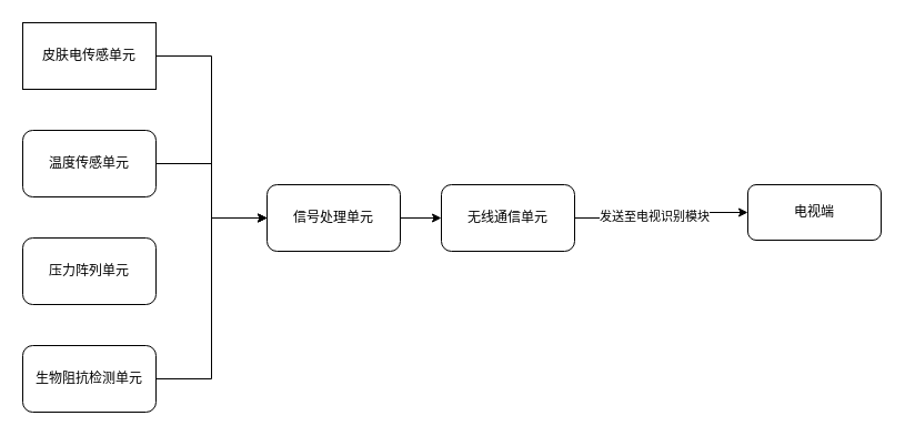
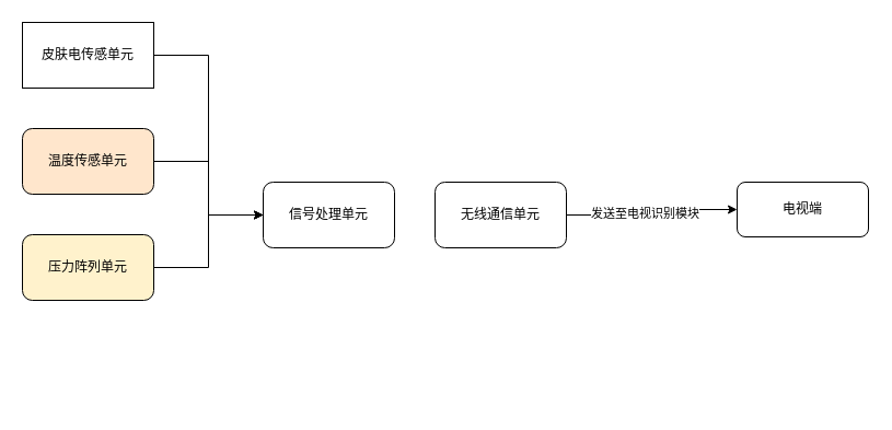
  <mxCell id="0" />
  <mxCell id="1" parent="0" />
  <mxCell id="2" style="edgeStyle=orthogonalEdgeStyle;rounded=0;orthogonalLoop=1;jettySize=auto;html=1;exitX=1;exitY=0.5;exitDx=0;exitDy=0;entryX=0;entryY=0.5;entryDx=0;entryDy=0;" edge="1" parent="1" source="3" target="11"><mxGeometry relative="1" as="geometry" /></mxCell>
  <mxCell id="3" value="皮肤电传感单元" style="whiteSpace=wrap;html=1;rounded=0;" vertex="1" parent="1"><mxGeometry x="20" y="20" width="120" height="60" as="geometry" /></mxCell>
  <mxCell id="4" style="edgeStyle=orthogonalEdgeStyle;rounded=0;orthogonalLoop=1;jettySize=auto;html=1;exitX=1;exitY=0.5;exitDx=0;exitDy=0;endArrow=open;" edge="1" parent="1" source="5" target="11"><mxGeometry relative="1" as="geometry" /></mxCell>
- <mxCell id="5" value="温度传感单元" style="rounded=1;whiteSpace=wrap;html=1;" vertex="1" parent="1"><mxGeometry x="20" y="117" width="120" height="60" as="geometry" /></mxCell>
- <mxCell id="7" value="压力阵列单元" style="rounded=1;whiteSpace=wrap;html=1;" vertex="1" parent="1"><mxGeometry x="20" y="214" width="120" height="60" as="geometry" /></mxCell>
- <mxCell id="8" style="edgeStyle=orthogonalEdgeStyle;rounded=0;orthogonalLoop=1;jettySize=auto;html=1;exitX=1;exitY=0.5;exitDx=0;exitDy=0;entryX=0;entryY=0.5;entryDx=0;entryDy=0;" edge="1" parent="1" source="9" target="11"><mxGeometry relative="1" as="geometry" /></mxCell>
- <mxCell id="9" value="生物阻抗检测单元" style="rounded=1;whiteSpace=wrap;html=1;" vertex="1" parent="1"><mxGeometry x="20" y="311" width="120" height="60" as="geometry" /></mxCell>
- <mxCell id="10" style="edgeStyle=orthogonalEdgeStyle;rounded=0;orthogonalLoop=1;jettySize=auto;html=1;exitX=1;exitY=0.5;exitDx=0;exitDy=0;" edge="1" parent="1" source="11" target="14"><mxGeometry relative="1" as="geometry" /></mxCell>
+ <mxCell id="5" value="温度传感单元" style="rounded=1;whiteSpace=wrap;html=1;fillColor=#ffe6cc;" vertex="1" parent="1"><mxGeometry x="20" y="117" width="120" height="60" as="geometry" /></mxCell>
+ <mxCell id="6" style="edgeStyle=orthogonalEdgeStyle;rounded=0;orthogonalLoop=1;jettySize=auto;html=1;exitX=1;exitY=0.5;exitDx=0;exitDy=0;" edge="1" parent="1" source="7" target="11"><mxGeometry relative="1" as="geometry" /></mxCell>
+ <mxCell id="7" value="压力阵列单元" style="rounded=1;whiteSpace=wrap;html=1;fillColor=#fff2cc;" vertex="1" parent="1"><mxGeometry x="20" y="214" width="120" height="60" as="geometry" /></mxCell>
  <mxCell id="11" value="信号处理单元" style="rounded=1;whiteSpace=wrap;html=1;" vertex="1" parent="1"><mxGeometry x="240" y="166" width="120" height="60" as="geometry" /></mxCell>
  <mxCell id="12" style="edgeStyle=orthogonalEdgeStyle;rounded=0;orthogonalLoop=1;jettySize=auto;html=1;exitX=1;exitY=0.5;exitDx=0;exitDy=0;" edge="1" parent="1" source="14" target="15"><mxGeometry relative="1" as="geometry" /></mxCell>
  <mxCell id="13" value="发送至电视识别模块" style="edgeLabel;html=1;align=center;verticalAlign=middle;resizable=0;points=[];" vertex="1" connectable="0" parent="12"><mxGeometry x="-0.113" y="2" relative="1" as="geometry"><mxPoint as="offset" /></mxGeometry></mxCell>
  <mxCell id="14" value="无线通信单元" style="rounded=1;whiteSpace=wrap;html=1;" vertex="1" parent="1"><mxGeometry x="397" y="166" width="120" height="60" as="geometry" /></mxCell>
  <mxCell id="15" value="电视端" style="rounded=1;whiteSpace=wrap;html=1;" vertex="1" parent="1"><mxGeometry x="673" y="166" width="120" height="50" as="geometry" /></mxCell>
